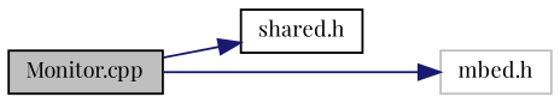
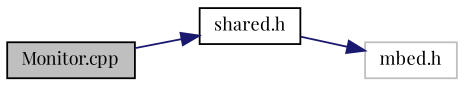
  digraph {
    fontname="Playfair Display"
    rankdir=LR
    node [color=black fillcolor=white fontname="Playfair Display" fontsize=10 shape=record style=filled]
    edge [color=midnightblue fontname="Playfair Display" fontsize=10 labelfontname=Helvetica labelfontsize=10 style=solid]
    n1 [fillcolor=grey75 fontcolor=black height=0.2 label="Monitor.cpp" width=0.4]
    n2 [height=0.2 label="shared.h" width=0.4]
    n3 [color=grey75 height=0.2 label="mbed.h" width=0.4]
    n1 -> n2
-   n1 -> n3
+   n2 -> n3
  }
